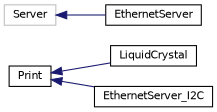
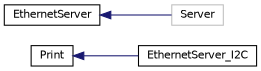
  digraph {
    rankdir=LR
    node [color=black fillcolor=white fontname=Helvetica fontsize=10 shape=record style=filled]
    edge [color=midnightblue dir=back fontname=Helvetica fontsize=10 labelfontname=Helvetica labelfontsize=10 style=solid]
    n1 [height=0.2 label=Print width=0.4]
-   n2 [height=0.2 label=LiquidCrystal width=0.4]
    n3 [height=0.2 label=EthernetServer_I2C width=0.4]
    n4 [height=0.2 label=EthernetServer width=0.4]
    n5 [color=grey75 height=0.2 label=Server width=0.4]
-   n1 -> n2
    n1 -> n3
-   n5 -> n4
+   n4 -> n5
  }
